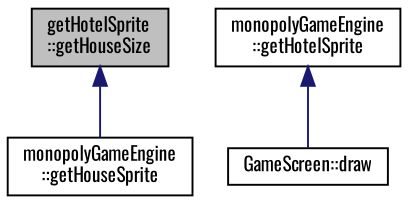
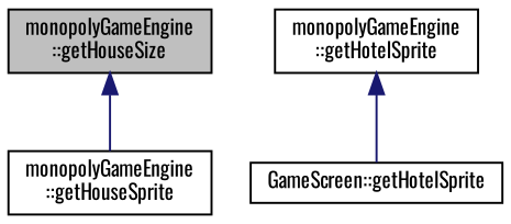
  digraph {
    fontname=Oswald
    rankdir=TB
    node [color=black fillcolor=white fontname=Oswald fontsize=10 shape=record style=filled]
    edge [color=midnightblue dir=back fontname=Oswald fontsize=10 labelfontname=Helvetica labelfontsize=10 style=solid]
-   n1 [fillcolor=grey75 fontcolor=black height=0.2 label="getHotelSprite\l::getHouseSize" width=0.4]
+   n1 [fillcolor=grey75 fontcolor=black height=0.2 label="monopolyGameEngine\l::getHouseSize" width=0.4]
    n2 [height=0.2 label="monopolyGameEngine\l::getHouseSprite" width=0.4]
    n3 [height=0.2 label="monopolyGameEngine\l::getHotelSprite" width=0.4]
-   n4 [height=0.2 label="GameScreen::draw" width=0.4]
+   n4 [height=0.2 label="GameScreen::getHotelSprite" width=0.4]
    n1 -> n2
    n3 -> n4
  }
